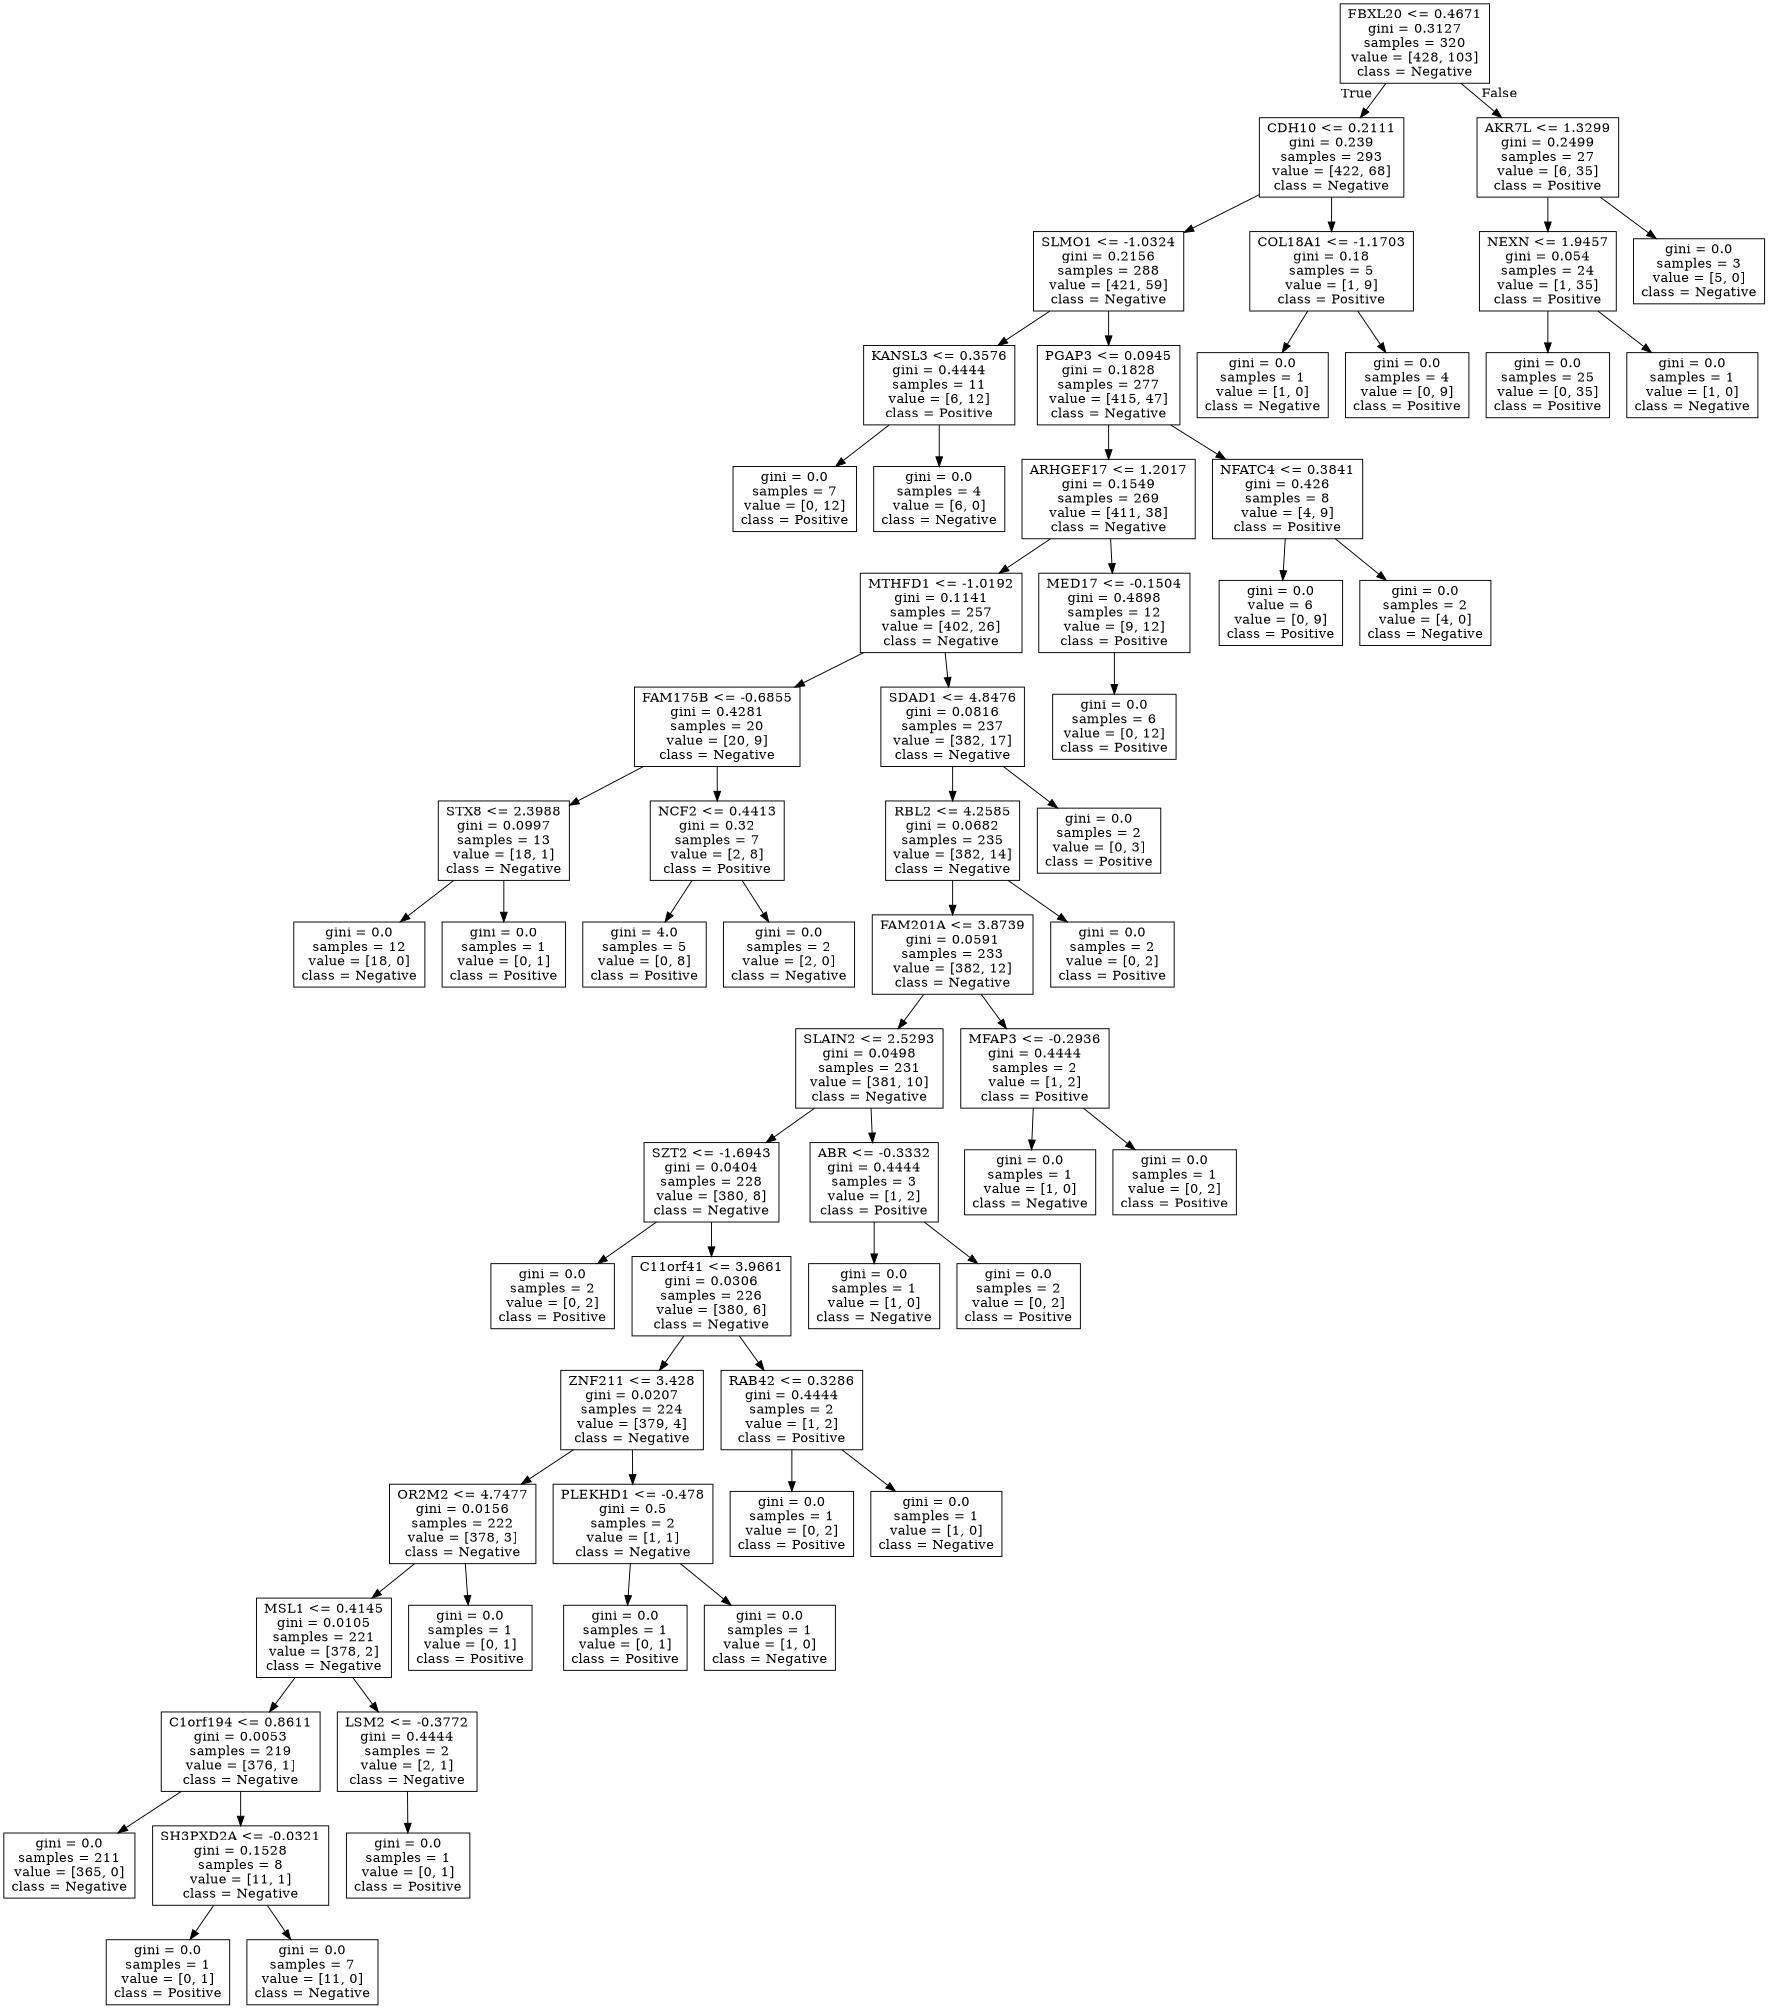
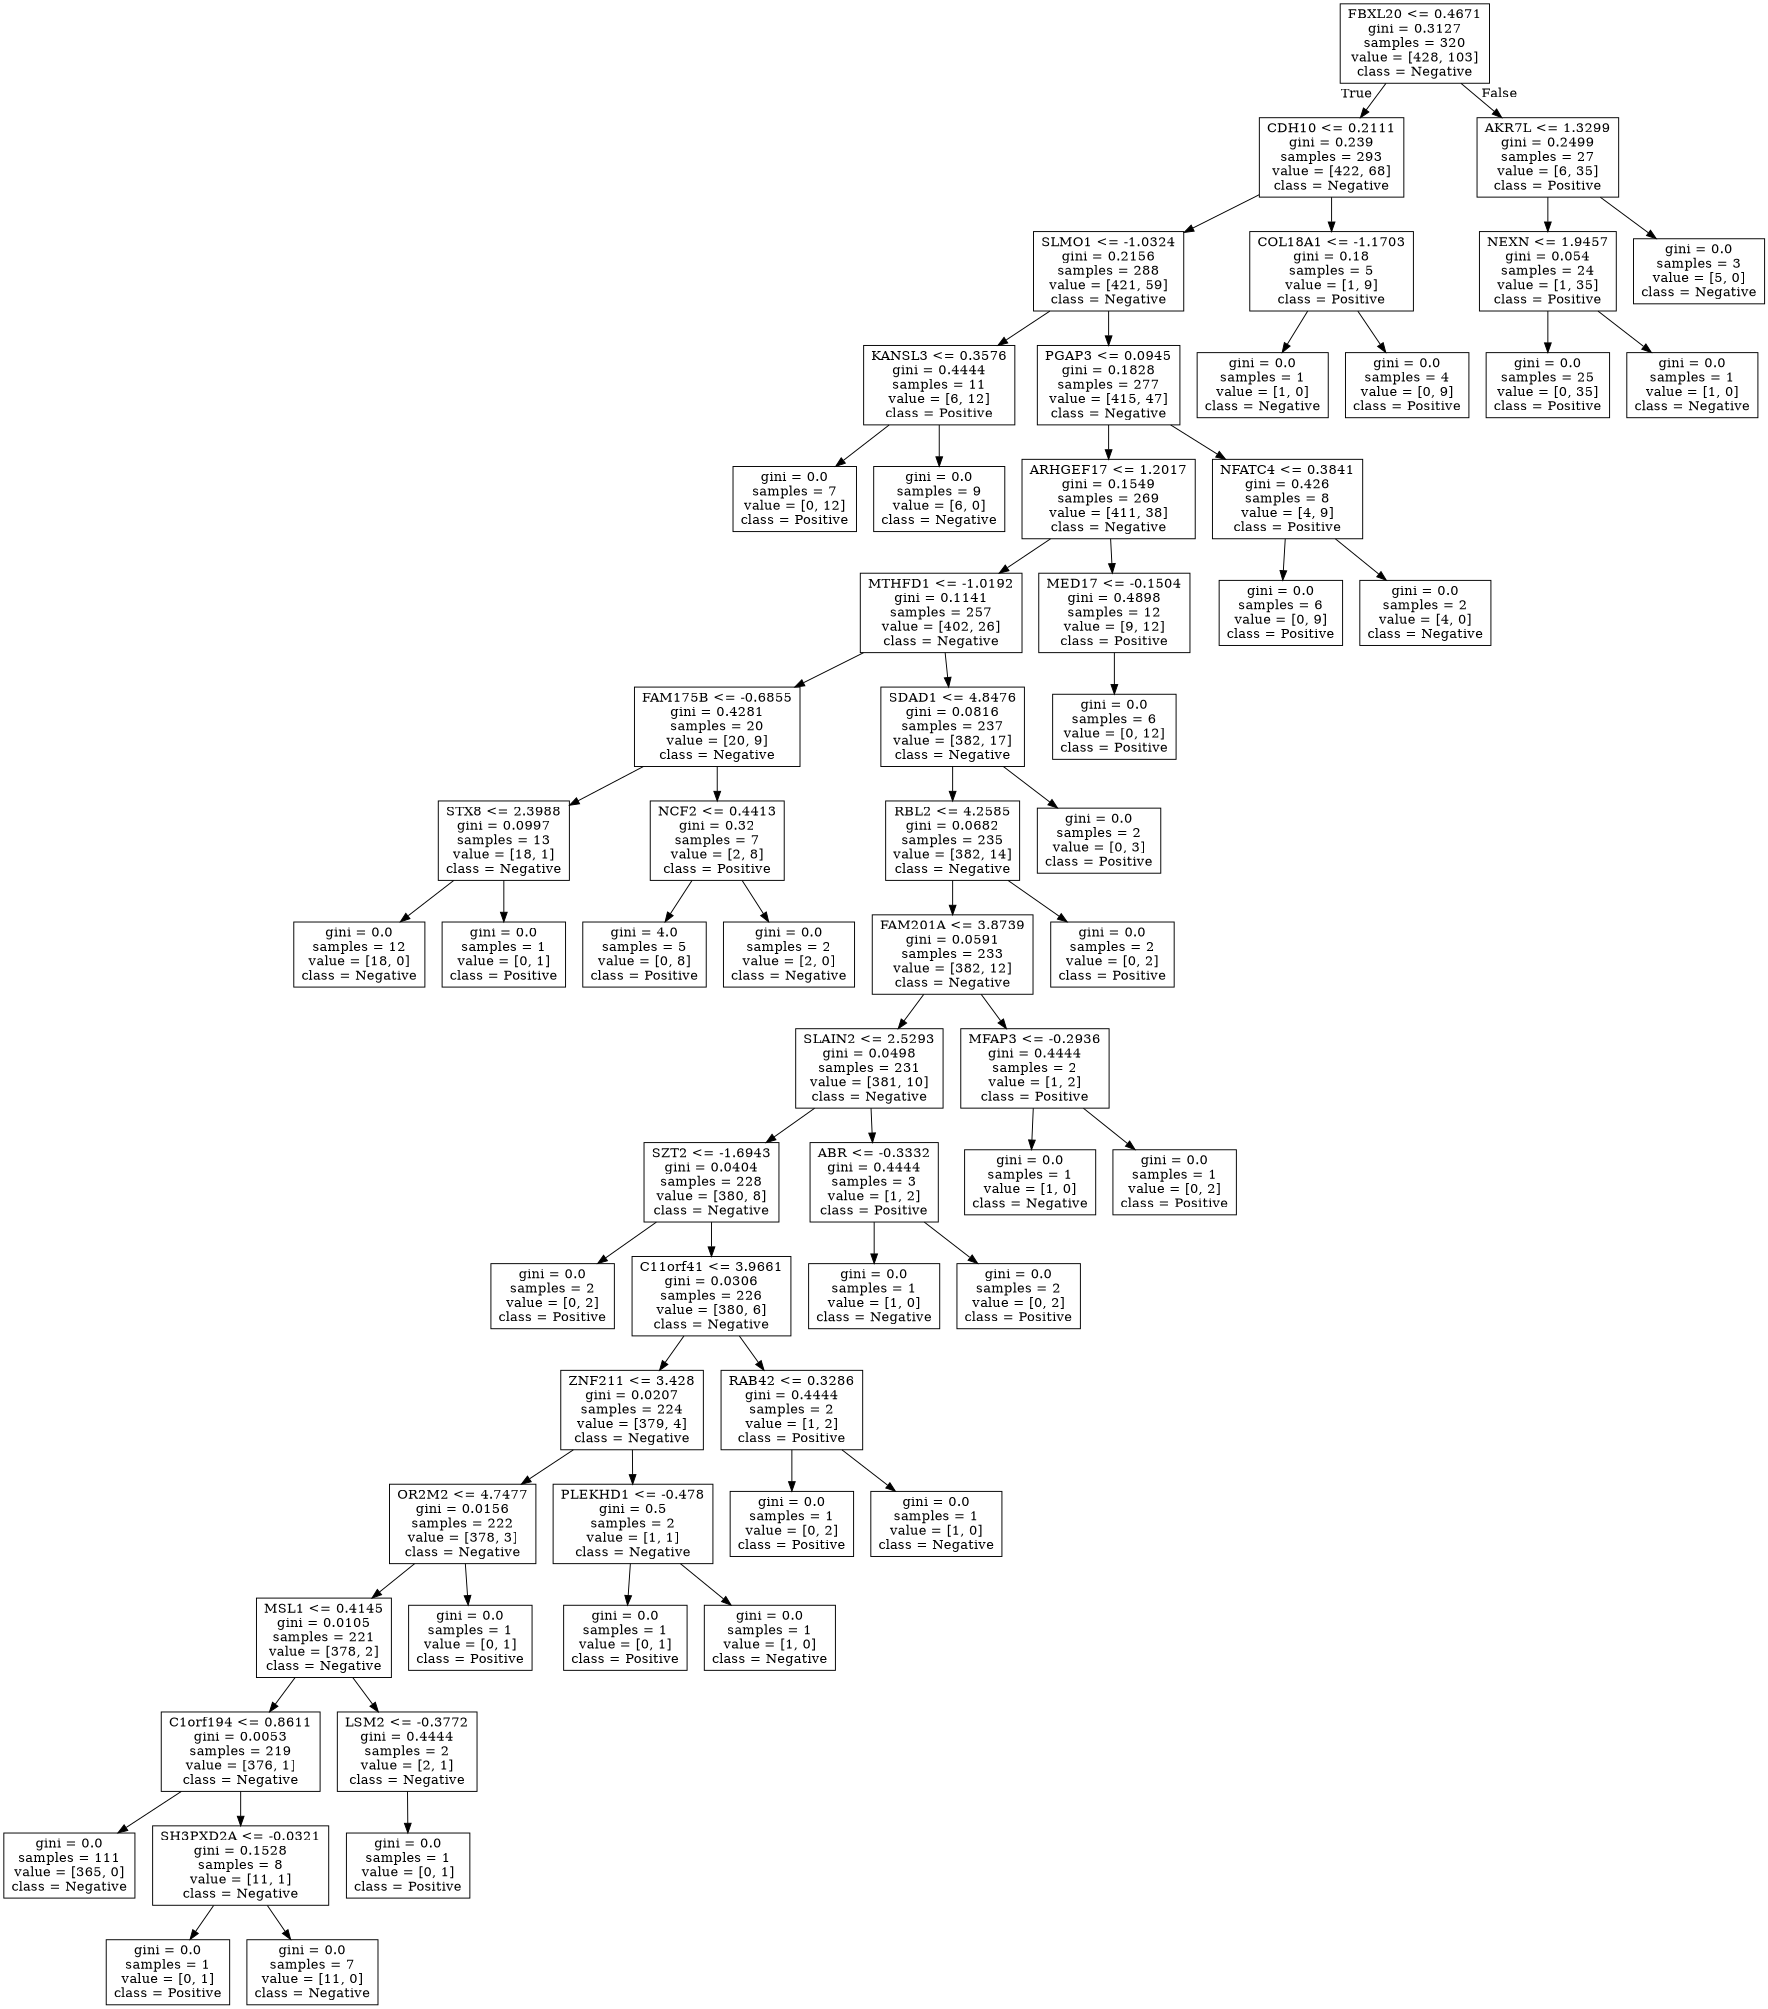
  digraph {
    node [shape=box]
    n1 [label="FBXL20 <= 0.4671\ngini = 0.3127\nsamples = 320\nvalue = [428, 103]\nclass = Negative"]
    n2 [label="CDH10 <= 0.2111\ngini = 0.239\nsamples = 293\nvalue = [422, 68]\nclass = Negative"]
    n3 [label="AKR7L <= 1.3299\ngini = 0.2499\nsamples = 27\nvalue = [6, 35]\nclass = Positive"]
    n4 [label="SLMO1 <= -1.0324\ngini = 0.2156\nsamples = 288\nvalue = [421, 59]\nclass = Negative"]
    n5 [label="COL18A1 <= -1.1703\ngini = 0.18\nsamples = 5\nvalue = [1, 9]\nclass = Positive"]
    n6 [label="NEXN <= 1.9457\ngini = 0.054\nsamples = 24\nvalue = [1, 35]\nclass = Positive"]
    n7 [label="gini = 0.0\nsamples = 3\nvalue = [5, 0]\nclass = Negative"]
    n8 [label="KANSL3 <= 0.3576\ngini = 0.4444\nsamples = 11\nvalue = [6, 12]\nclass = Positive"]
    n9 [label="PGAP3 <= 0.0945\ngini = 0.1828\nsamples = 277\nvalue = [415, 47]\nclass = Negative"]
    n10 [label="gini = 0.0\nsamples = 1\nvalue = [1, 0]\nclass = Negative"]
    n11 [label="gini = 0.0\nsamples = 4\nvalue = [0, 9]\nclass = Positive"]
    n12 [label="gini = 0.0\nsamples = 7\nvalue = [0, 12]\nclass = Positive"]
-   n13 [label="gini = 0.0\nsamples = 4\nvalue = [6, 0]\nclass = Negative"]
+   n13 [label="gini = 0.0\nsamples = 9\nvalue = [6, 0]\nclass = Negative"]
    n14 [label="ARHGEF17 <= 1.2017\ngini = 0.1549\nsamples = 269\nvalue = [411, 38]\nclass = Negative"]
    n15 [label="NFATC4 <= 0.3841\ngini = 0.426\nsamples = 8\nvalue = [4, 9]\nclass = Positive"]
    n16 [label="MTHFD1 <= -1.0192\ngini = 0.1141\nsamples = 257\nvalue = [402, 26]\nclass = Negative"]
    n17 [label="MED17 <= -0.1504\ngini = 0.4898\nsamples = 12\nvalue = [9, 12]\nclass = Positive"]
-   n18 [label="gini = 0.0\nvalue = 6\nvalue = [0, 9]\nclass = Positive"]
+   n18 [label="gini = 0.0\nsamples = 6\nvalue = [0, 9]\nclass = Positive"]
    n19 [label="gini = 0.0\nsamples = 2\nvalue = [4, 0]\nclass = Negative"]
    n20 [label="FAM175B <= -0.6855\ngini = 0.4281\nsamples = 20\nvalue = [20, 9]\nclass = Negative"]
    n21 [label="SDAD1 <= 4.8476\ngini = 0.0816\nsamples = 237\nvalue = [382, 17]\nclass = Negative"]
    n22 [label="gini = 0.0\nsamples = 6\nvalue = [0, 12]\nclass = Positive"]
    n23 [label="STX8 <= 2.3988\ngini = 0.0997\nsamples = 13\nvalue = [18, 1]\nclass = Negative"]
    n24 [label="NCF2 <= 0.4413\ngini = 0.32\nsamples = 7\nvalue = [2, 8]\nclass = Positive"]
    n25 [label="RBL2 <= 4.2585\ngini = 0.0682\nsamples = 235\nvalue = [382, 14]\nclass = Negative"]
    n26 [label="gini = 0.0\nsamples = 2\nvalue = [0, 3]\nclass = Positive"]
    n27 [label="gini = 0.0\nsamples = 12\nvalue = [18, 0]\nclass = Negative"]
    n28 [label="gini = 0.0\nsamples = 1\nvalue = [0, 1]\nclass = Positive"]
    n29 [label="gini = 4.0\nsamples = 5\nvalue = [0, 8]\nclass = Positive"]
    n30 [label="gini = 0.0\nsamples = 2\nvalue = [2, 0]\nclass = Negative"]
    n31 [label="FAM201A <= 3.8739\ngini = 0.0591\nsamples = 233\nvalue = [382, 12]\nclass = Negative"]
    n32 [label="gini = 0.0\nsamples = 2\nvalue = [0, 2]\nclass = Positive"]
    n33 [label="SLAIN2 <= 2.5293\ngini = 0.0498\nsamples = 231\nvalue = [381, 10]\nclass = Negative"]
    n34 [label="MFAP3 <= -0.2936\ngini = 0.4444\nsamples = 2\nvalue = [1, 2]\nclass = Positive"]
    n35 [label="SZT2 <= -1.6943\ngini = 0.0404\nsamples = 228\nvalue = [380, 8]\nclass = Negative"]
    n36 [label="ABR <= -0.3332\ngini = 0.4444\nsamples = 3\nvalue = [1, 2]\nclass = Positive"]
    n37 [label="gini = 0.0\nsamples = 1\nvalue = [1, 0]\nclass = Negative"]
    n38 [label="gini = 0.0\nsamples = 1\nvalue = [0, 2]\nclass = Positive"]
    n39 [label="gini = 0.0\nsamples = 2\nvalue = [0, 2]\nclass = Positive"]
    n40 [label="C11orf41 <= 3.9661\ngini = 0.0306\nsamples = 226\nvalue = [380, 6]\nclass = Negative"]
    n41 [label="gini = 0.0\nsamples = 1\nvalue = [1, 0]\nclass = Negative"]
    n42 [label="gini = 0.0\nsamples = 2\nvalue = [0, 2]\nclass = Positive"]
    n43 [label="ZNF211 <= 3.428\ngini = 0.0207\nsamples = 224\nvalue = [379, 4]\nclass = Negative"]
    n44 [label="RAB42 <= 0.3286\ngini = 0.4444\nsamples = 2\nvalue = [1, 2]\nclass = Positive"]
    n45 [label="OR2M2 <= 4.7477\ngini = 0.0156\nsamples = 222\nvalue = [378, 3]\nclass = Negative"]
    n46 [label="PLEKHD1 <= -0.478\ngini = 0.5\nsamples = 2\nvalue = [1, 1]\nclass = Negative"]
    n47 [label="gini = 0.0\nsamples = 1\nvalue = [0, 2]\nclass = Positive"]
    n48 [label="gini = 0.0\nsamples = 1\nvalue = [1, 0]\nclass = Negative"]
    n49 [label="MSL1 <= 0.4145\ngini = 0.0105\nsamples = 221\nvalue = [378, 2]\nclass = Negative"]
    n50 [label="gini = 0.0\nsamples = 1\nvalue = [0, 1]\nclass = Positive"]
    n51 [label="gini = 0.0\nsamples = 1\nvalue = [0, 1]\nclass = Positive"]
    n52 [label="gini = 0.0\nsamples = 1\nvalue = [1, 0]\nclass = Negative"]
    n53 [label="C1orf194 <= 0.8611\ngini = 0.0053\nsamples = 219\nvalue = [376, 1]\nclass = Negative"]
    n54 [label="LSM2 <= -0.3772\ngini = 0.4444\nsamples = 2\nvalue = [2, 1]\nclass = Negative"]
-   n55 [label="gini = 0.0\nsamples = 211\nvalue = [365, 0]\nclass = Negative"]
+   n55 [label="gini = 0.0\nsamples = 111\nvalue = [365, 0]\nclass = Negative"]
    n56 [label="SH3PXD2A <= -0.0321\ngini = 0.1528\nsamples = 8\nvalue = [11, 1]\nclass = Negative"]
    n57 [label="gini = 0.0\nsamples = 1\nvalue = [0, 1]\nclass = Positive"]
    n58 [label="gini = 0.0\nsamples = 1\nvalue = [0, 1]\nclass = Positive"]
    n59 [label="gini = 0.0\nsamples = 7\nvalue = [11, 0]\nclass = Negative"]
    n60 [label="gini = 0.0\nsamples = 25\nvalue = [0, 35]\nclass = Positive"]
    n61 [label="gini = 0.0\nsamples = 1\nvalue = [1, 0]\nclass = Negative"]
    n1 -> n2 [headlabel=True labelangle=45 labeldistance=2.5]
    n1 -> n3 [headlabel=False labelangle=-45 labeldistance=2.5]
    n2 -> n4
    n2 -> n5
    n3 -> n6
    n3 -> n7
    n4 -> n8
    n4 -> n9
    n5 -> n10
    n5 -> n11
    n6 -> n60
    n6 -> n61
    n8 -> n12
    n8 -> n13
    n9 -> n14
    n9 -> n15
    n14 -> n16
    n14 -> n17
    n15 -> n18
    n15 -> n19
    n16 -> n20
    n16 -> n21
    n17 -> n22
    n20 -> n23
    n20 -> n24
    n21 -> n25
    n21 -> n26
    n23 -> n27
    n23 -> n28
    n24 -> n29
    n24 -> n30
    n25 -> n31
    n25 -> n32
    n31 -> n33
    n31 -> n34
    n33 -> n35
    n33 -> n36
    n34 -> n37
    n34 -> n38
    n35 -> n39
    n35 -> n40
    n36 -> n41
    n36 -> n42
    n40 -> n43
    n40 -> n44
    n43 -> n45
    n43 -> n46
    n44 -> n47
    n44 -> n48
    n45 -> n49
    n45 -> n50
    n46 -> n51
    n46 -> n52
    n49 -> n53
    n49 -> n54
    n53 -> n55
    n53 -> n56
    n54 -> n57
    n56 -> n58
    n56 -> n59
  }
